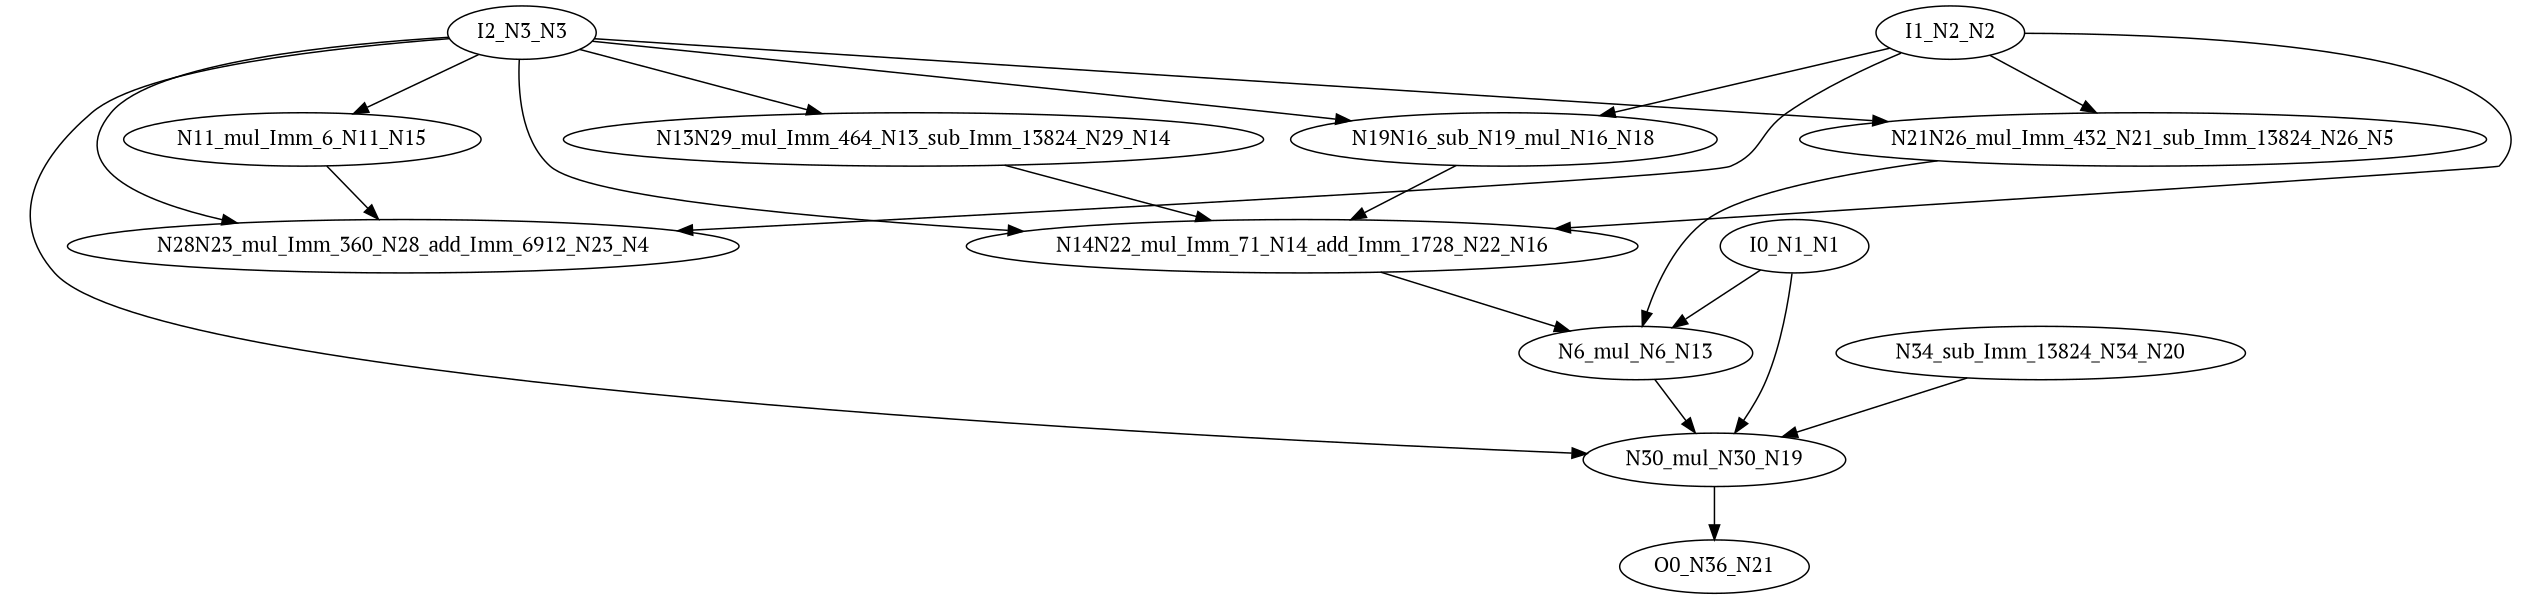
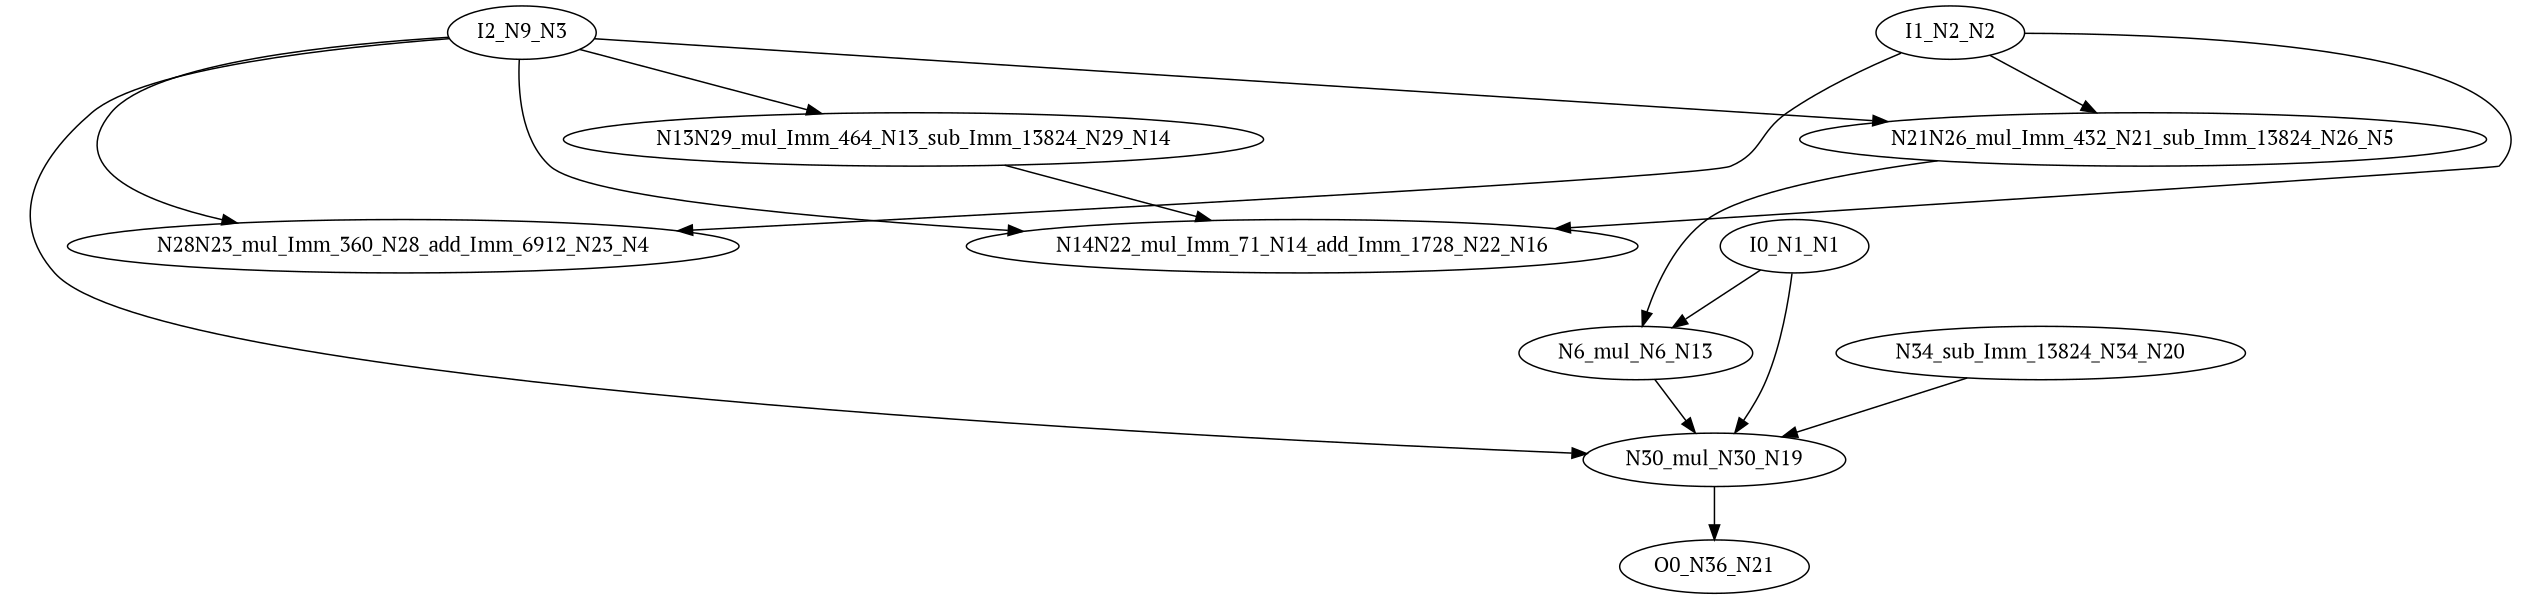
  digraph {
    fontname="PT Serif"
    node [color=black fontname="PT Serif" ntype=operation]
    edge [fontname="PT Serif"]
    n1 [label=N28N23_mul_Imm_360_N28_add_Imm_6912_N23_N4]
    n2 [label=N6_mul_N6_N13]
    n3 [label=N30_mul_N30_N19]
    n4 [label=O0_N36_N21 ntype=outvar]
    n5 [label=N14N22_mul_Imm_71_N14_add_Imm_1728_N22_N16]
    n6 [label=N13N29_mul_Imm_464_N13_sub_Imm_13824_N29_N14]
-   n7 [label=N11_mul_Imm_6_N11_N15]
-   n8 [label=N19N16_sub_N19_mul_N16_N18]
    n9 [label=N34_sub_Imm_13824_N34_N20]
    n10 [label=I0_N1_N1 ntype=invar]
    n11 [label=I1_N2_N2 ntype=invar]
    n12 [label=N21N26_mul_Imm_432_N21_sub_Imm_13824_N26_N5]
-   n13 [label=I2_N3_N3 ntype=invar]
+   n13 [label=I2_N9_N3 ntype=invar]
    n2 -> n3
    n3 -> n4
-   n5 -> n2
    n6 -> n5
-   n7 -> n1
-   n8 -> n5
    n9 -> n3
    n10 -> n2
    n10 -> n3
    n11 -> n1
    n11 -> n5
-   n11 -> n8
    n11 -> n12
    n12 -> n2
    n13 -> n1
    n13 -> n3
    n13 -> n5
    n13 -> n6
-   n13 -> n7
-   n13 -> n8
    n13 -> n12
  }
